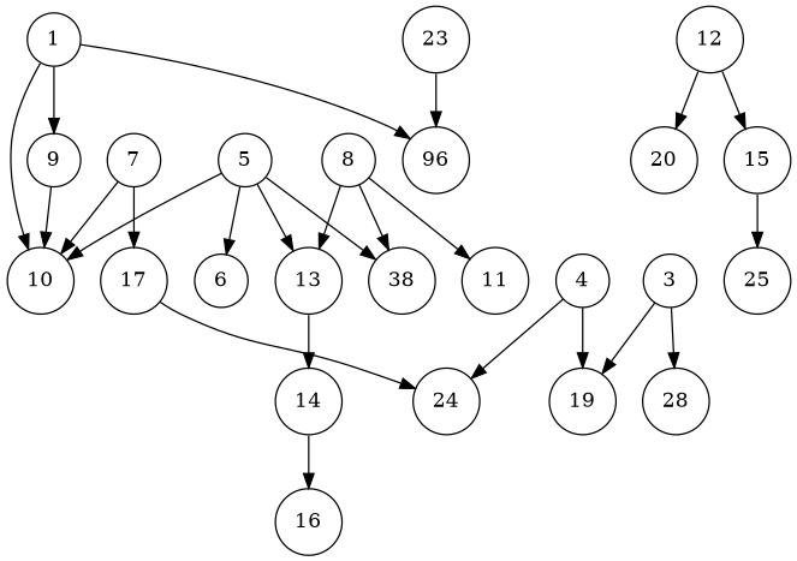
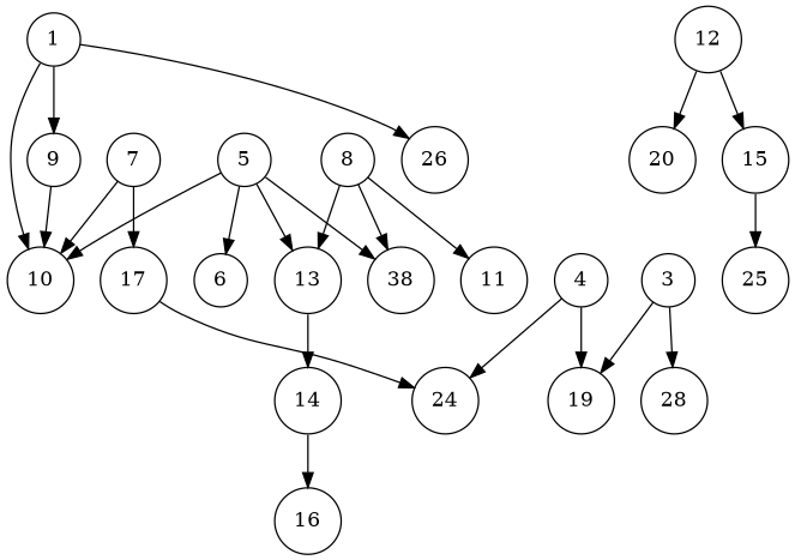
  digraph {
    node [shape=circle]
    1
    9
    10
-   26 [label=96]
+   26
    3
    19
    n7 [label=28]
    4
    24
    5
    6
    13
    n13 [label=38]
    14
    16
    7
    17
    8
    11
    12
    20
    15
    25
-   23
    1 -> 9
    1 -> 10
    1 -> 26
    9 -> 10
    3 -> 19
    3 -> n7
    4 -> 19
    4 -> 24
    5 -> 10
    5 -> 6
    5 -> 13
    5 -> n13
    13 -> 14
    14 -> 16
    7 -> 10
    7 -> 17
    17 -> 24
    8 -> 13
    8 -> n13
    8 -> 11
    12 -> 20
    12 -> 15
    15 -> 25
-   23 -> 26
  }
